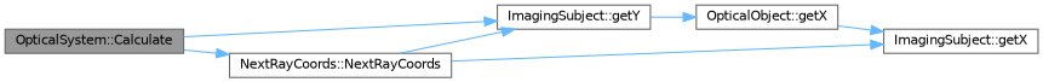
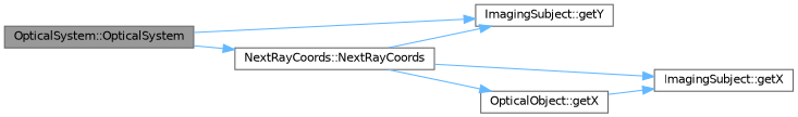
  digraph {
    rankdir=LR
    node [color=grey40 fillcolor=white fontname=Helvetica fontsize=10 shape=box style=filled]
    edge [color=steelblue1 fontname=Helvetica fontsize=10 labelfontname=Helvetica labelfontsize=10 style=solid]
-   n1 [color=gray40 fillcolor=grey60 fontcolor=black height=0.2 label="OpticalSystem::Calculate" width=0.4]
+   n1 [color=gray40 fillcolor=grey60 fontcolor=black height=0.2 label="OpticalSystem::OpticalSystem" width=0.4]
    n2 [height=0.2 label="ImagingSubject::getY" width=0.4]
    n3 [height=0.2 label="NextRayCoords::NextRayCoords" width=0.4]
    n4 [height=0.2 label="ImagingSubject::getX" width=0.4]
    n5 [height=0.2 label="OpticalObject::getX" width=0.4]
    n1 -> n2
    n1 -> n3
    n3 -> n2
    n3 -> n4
-   n2 -> n5
+   n3 -> n5
    n5 -> n4
  }
